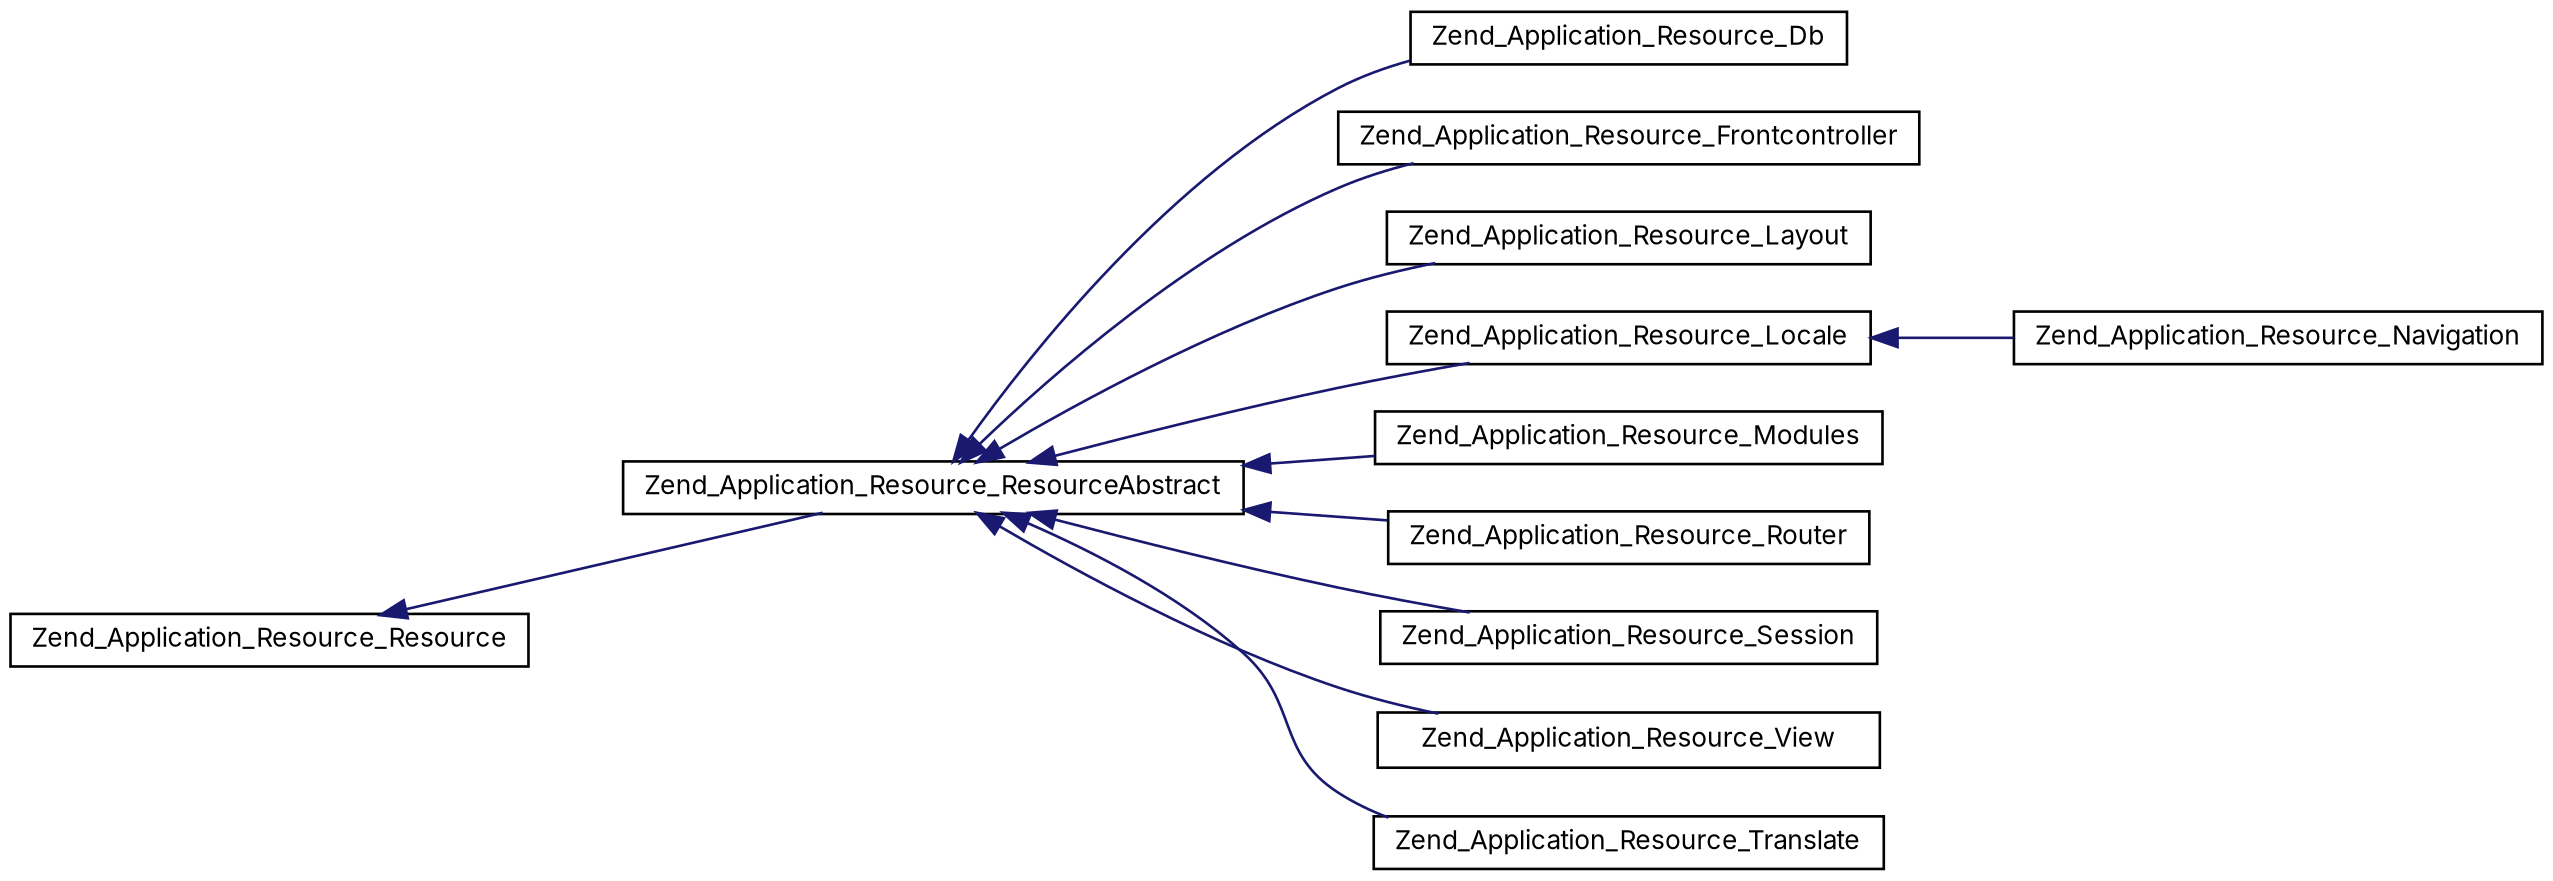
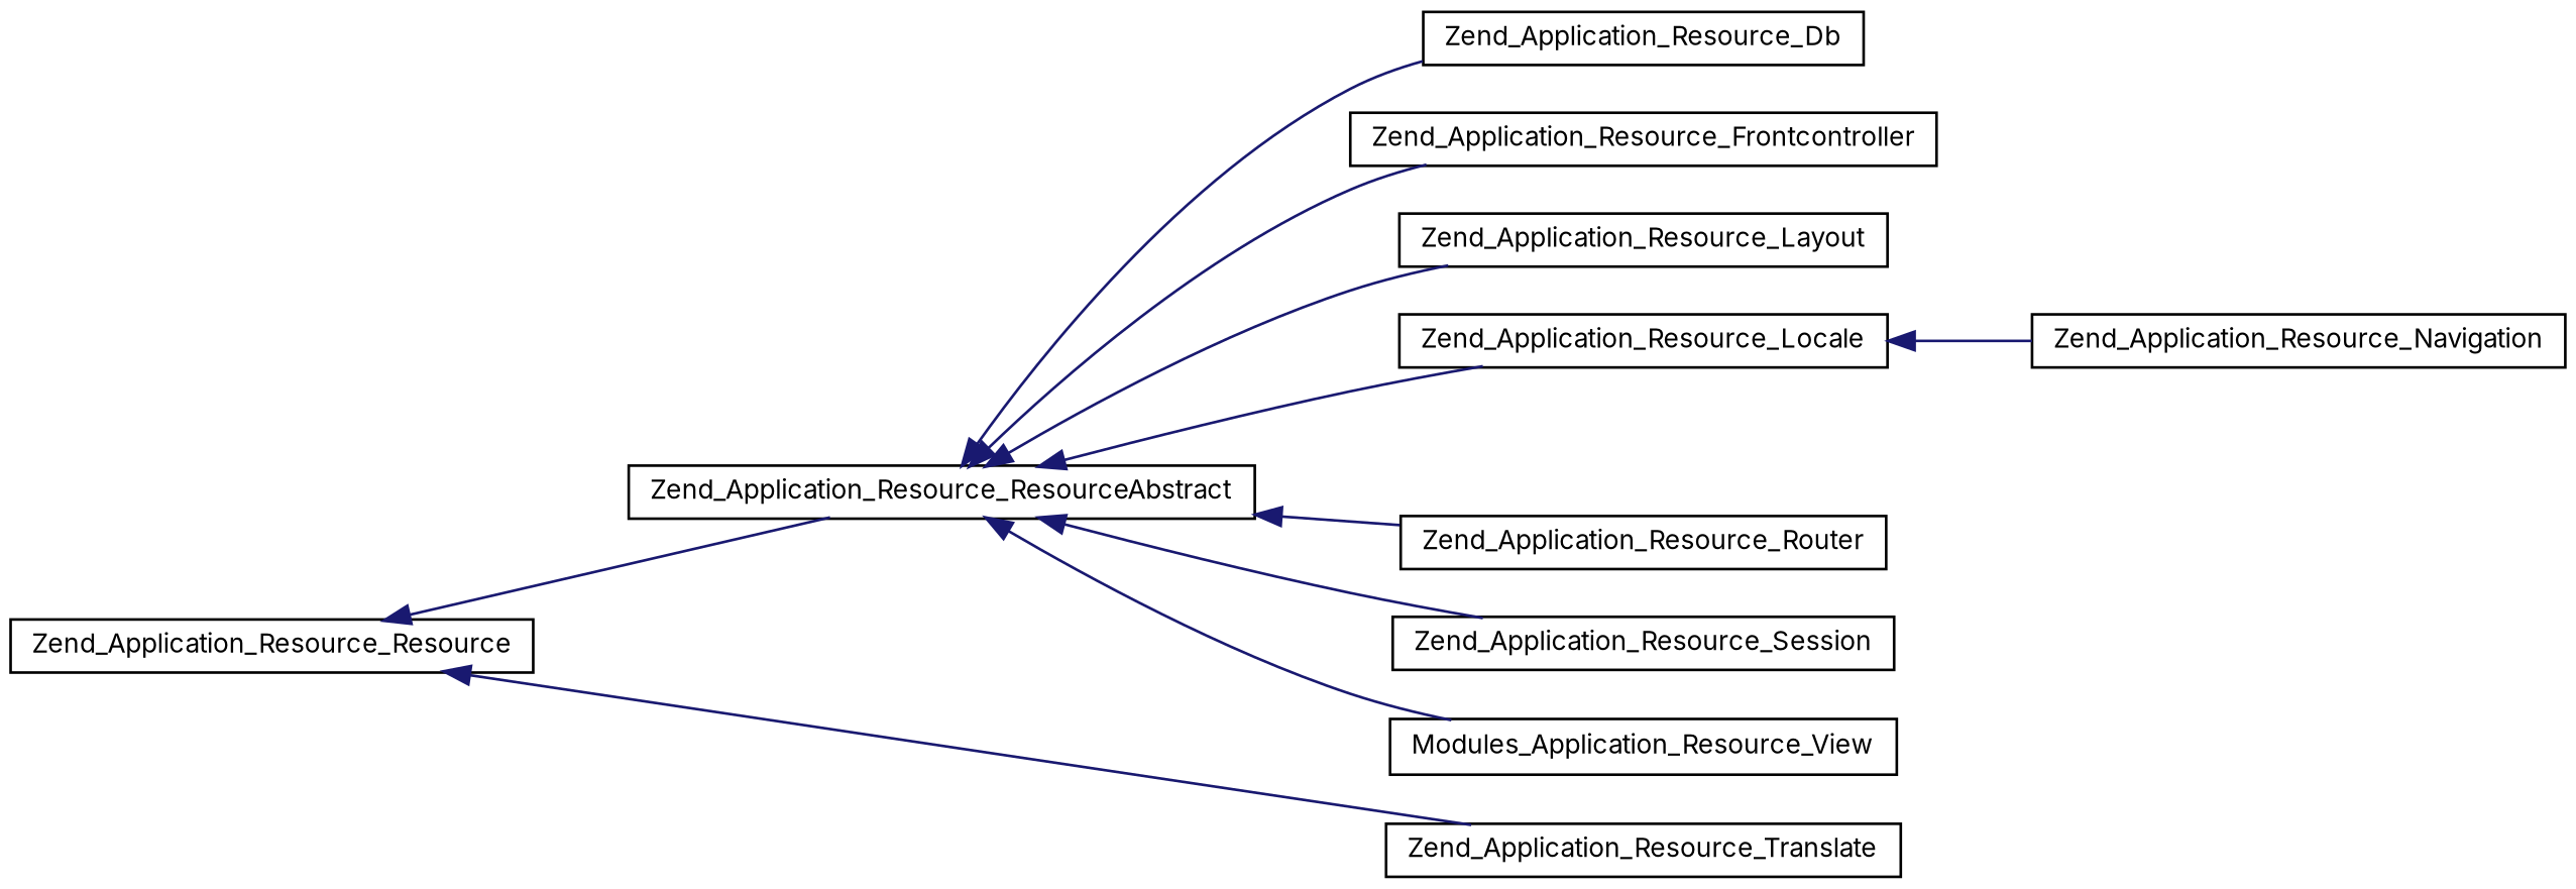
  digraph {
    fontname=Inter
    rankdir=LR
    node [color=black fillcolor=white fontname=Inter fontsize=10 shape=record style=filled]
    edge [color=midnightblue dir=back fontname=Inter fontsize=10 labelfontname=Helvetica labelfontsize=10 style=solid]
    n1 [height=0.2 label=Zend_Application_Resource_Resource width=0.4]
    n2 [height=0.2 label=Zend_Application_Resource_ResourceAbstract width=0.4]
    n3 [height=0.2 label=Zend_Application_Resource_Db width=0.4]
    n4 [height=0.2 label=Zend_Application_Resource_Frontcontroller width=0.4]
    n5 [height=0.2 label=Zend_Application_Resource_Layout width=0.4]
    n6 [height=0.2 label=Zend_Application_Resource_Locale width=0.4]
-   n7 [height=0.2 label=Zend_Application_Resource_Modules width=0.4]
    n8 [height=0.2 label=Zend_Application_Resource_Router width=0.4]
    n9 [height=0.2 label=Zend_Application_Resource_Session width=0.4]
    n10 [height=0.2 label=Zend_Application_Resource_Translate width=0.4]
-   n11 [height=0.2 label=Zend_Application_Resource_View width=0.4]
+   n11 [height=0.2 label=Modules_Application_Resource_View width=0.4]
    n12 [height=0.2 label=Zend_Application_Resource_Navigation width=0.4]
    n1 -> n2
    n2 -> n3
    n2 -> n4
    n2 -> n5
    n2 -> n6
-   n2 -> n7
    n2 -> n8
    n2 -> n9
-   n2 -> n10
+   n1 -> n10
    n2 -> n11
    n6 -> n12
  }
